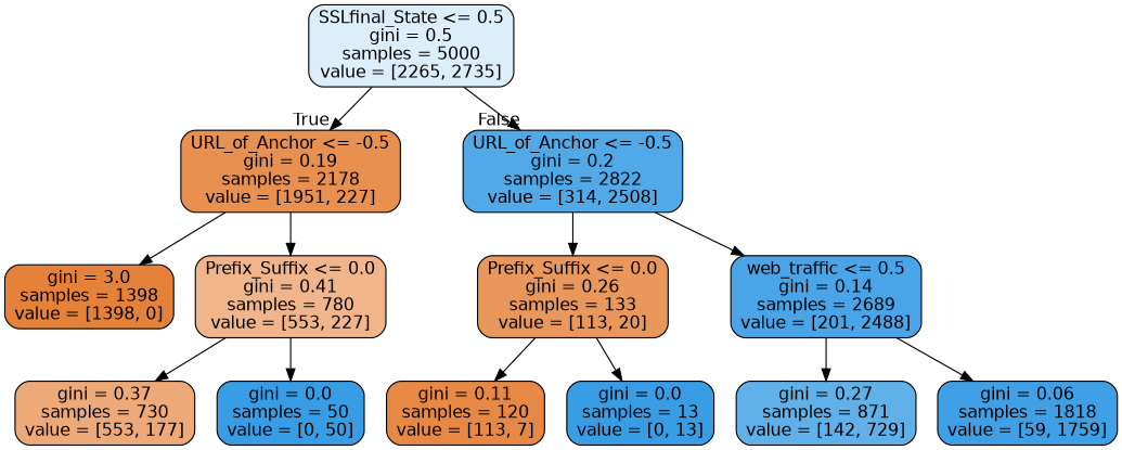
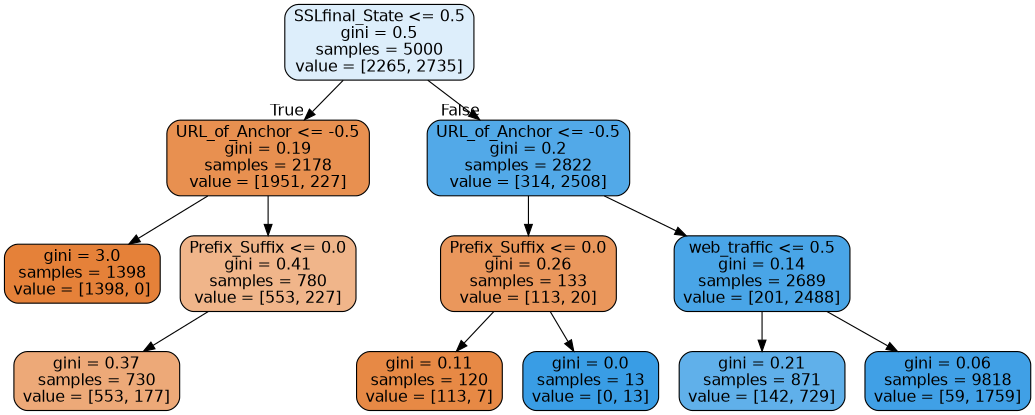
  digraph {
    node [color=black fillcolor="#399de5" fontname=helvetica shape=box style="filled, rounded"]
    edge [fontname=helvetica]
    n1 [fillcolor="#ddeefb" label="SSLfinal_State <= 0.5\ngini = 0.5\nsamples = 5000\nvalue = [2265, 2735]"]
    n2 [fillcolor="#e89050" label="URL_of_Anchor <= -0.5\ngini = 0.19\nsamples = 2178\nvalue = [1951, 227]"]
    n3 [fillcolor="#52a9e8" label="URL_of_Anchor <= -0.5\ngini = 0.2\nsamples = 2822\nvalue = [314, 2508]"]
    n4 [fillcolor="#e58139" label="gini = 3.0\nsamples = 1398\nvalue = [1398, 0]"]
    n5 [fillcolor="#f0b58a" label="Prefix_Suffix <= 0.0\ngini = 0.41\nsamples = 780\nvalue = [553, 227]"]
    n6 [fillcolor="#ea975c" label="Prefix_Suffix <= 0.0\ngini = 0.26\nsamples = 133\nvalue = [113, 20]"]
    n7 [fillcolor="#49a5e7" label="web_traffic <= 0.5\ngini = 0.14\nsamples = 2689\nvalue = [201, 2488]"]
    n8 [fillcolor="#eda978" label="gini = 0.37\nsamples = 730\nvalue = [553, 177]"]
-   n9 [label="gini = 0.0\nsamples = 50\nvalue = [0, 50]"]
    n10 [fillcolor="#e78945" label="gini = 0.11\nsamples = 120\nvalue = [113, 7]"]
    n11 [label="gini = 0.0\nsamples = 13\nvalue = [0, 13]"]
-   n12 [fillcolor="#60b0ea" label="gini = 0.27\nsamples = 871\nvalue = [142, 729]"]
-   n13 [fillcolor="#40a0e6" label="gini = 0.06\nsamples = 1818\nvalue = [59, 1759]"]
+   n12 [fillcolor="#60b0ea" label="gini = 0.21\nsamples = 871\nvalue = [142, 729]"]
+   n13 [fillcolor="#40a0e6" label="gini = 0.06\nsamples = 9818\nvalue = [59, 1759]"]
    n1 -> n2 [headlabel=True labelangle=45 labeldistance=2.5]
    n1 -> n3 [headlabel=False labelangle=-45 labeldistance=2.5]
    n2 -> n4
    n2 -> n5
    n3 -> n6
    n3 -> n7
    n5 -> n8
-   n5 -> n9
    n6 -> n10
    n6 -> n11
    n7 -> n12
    n7 -> n13
  }
